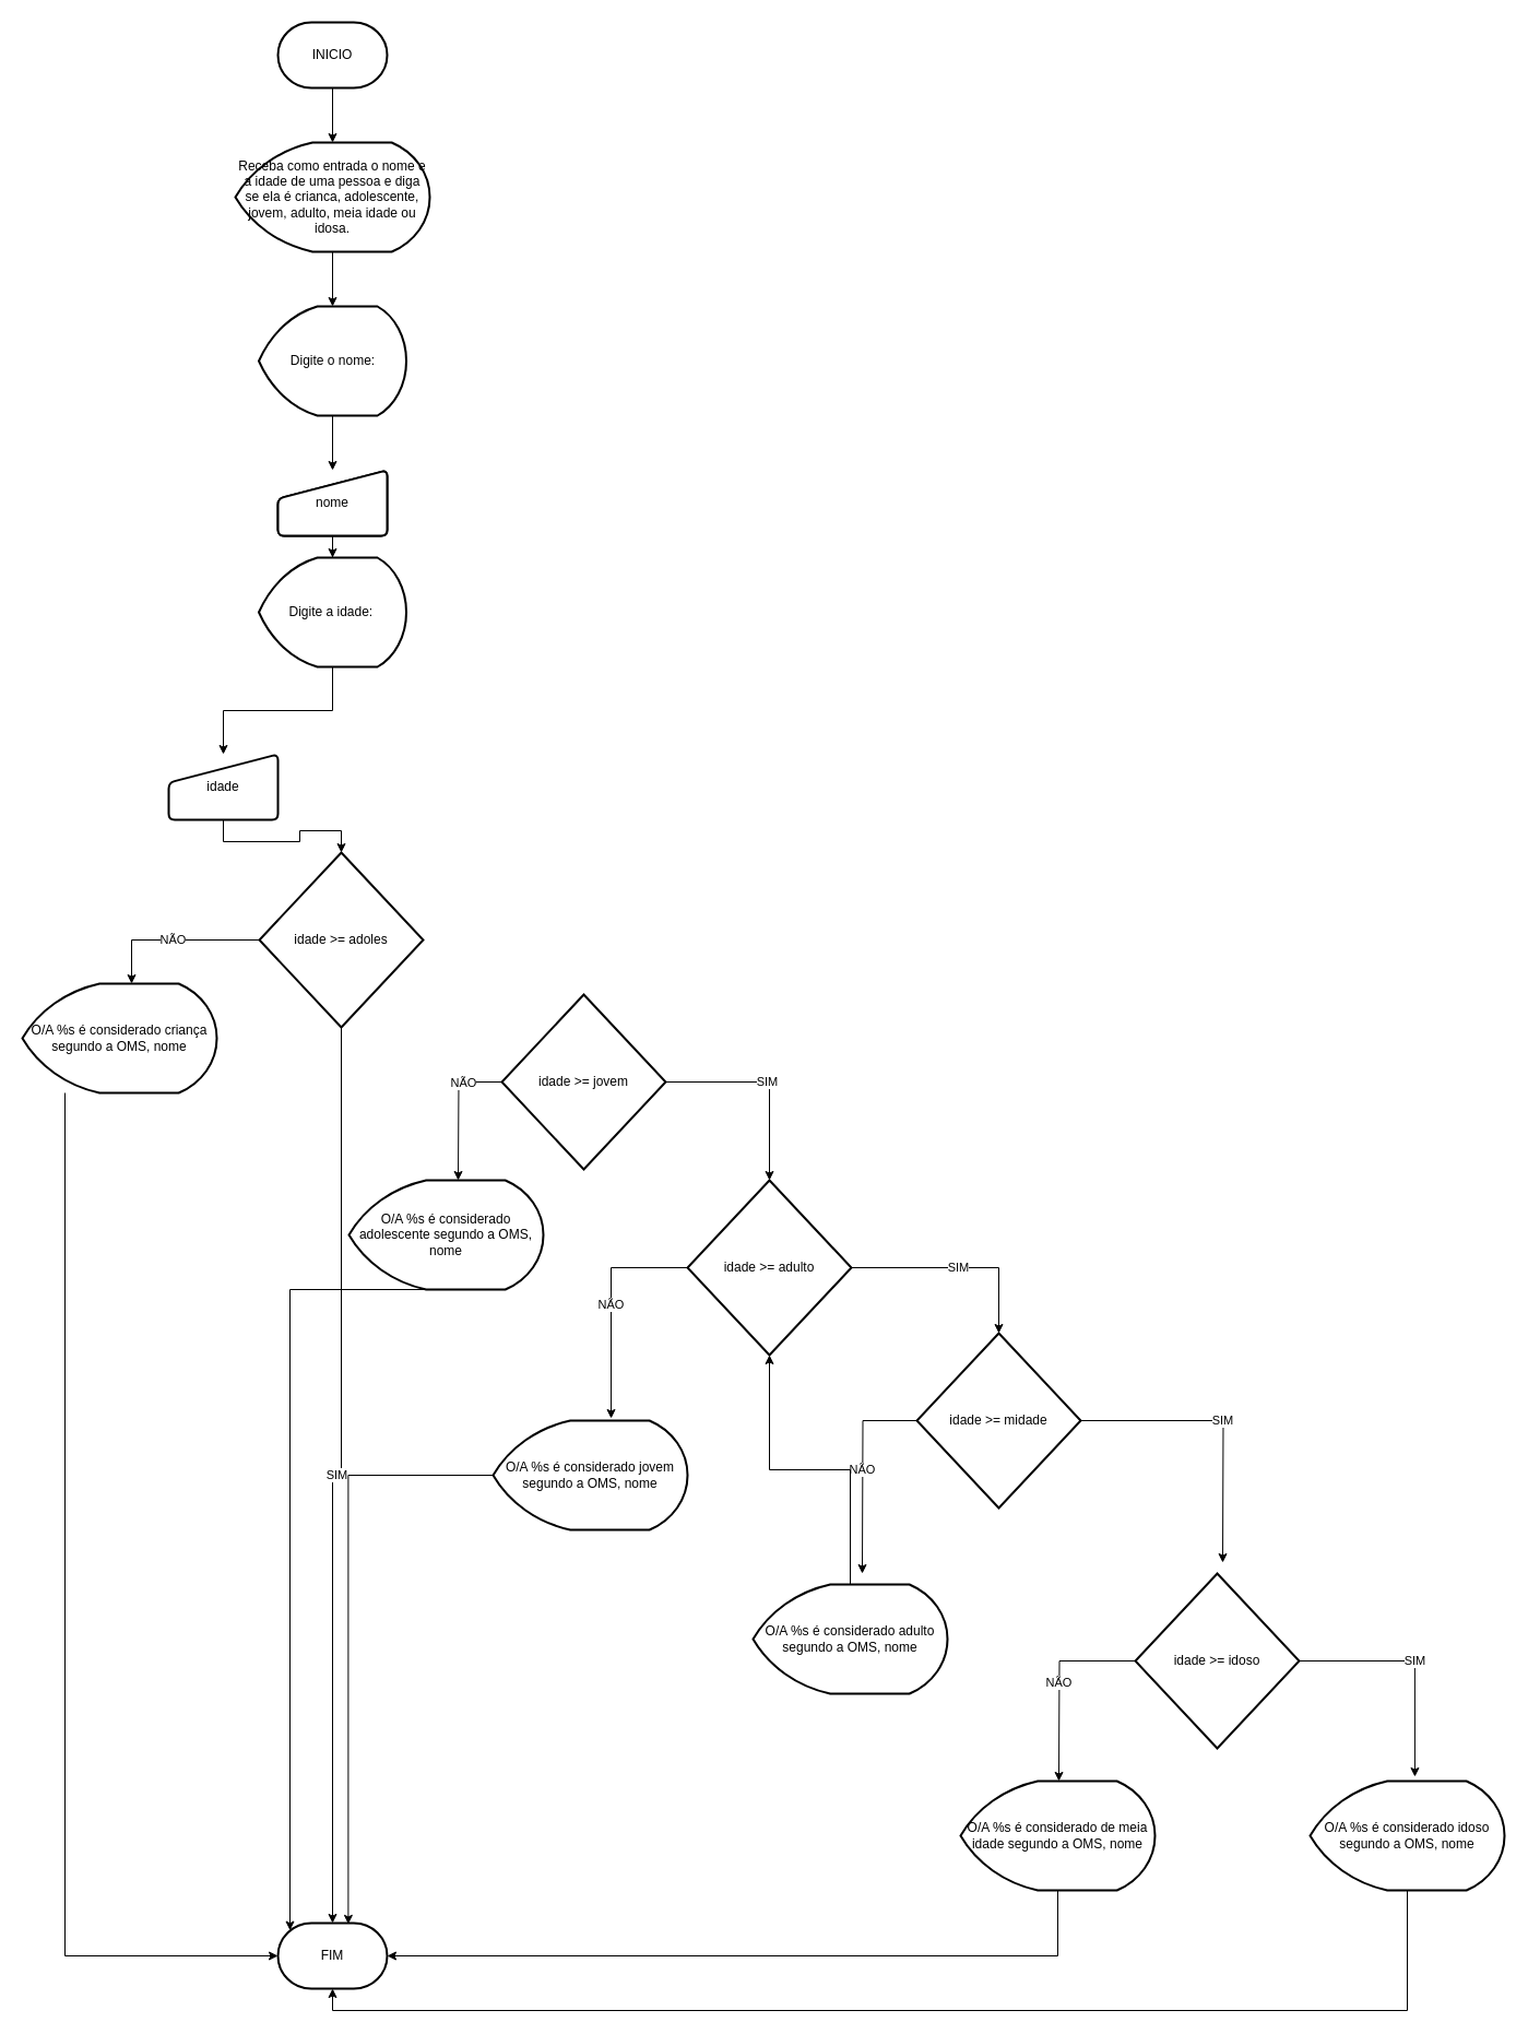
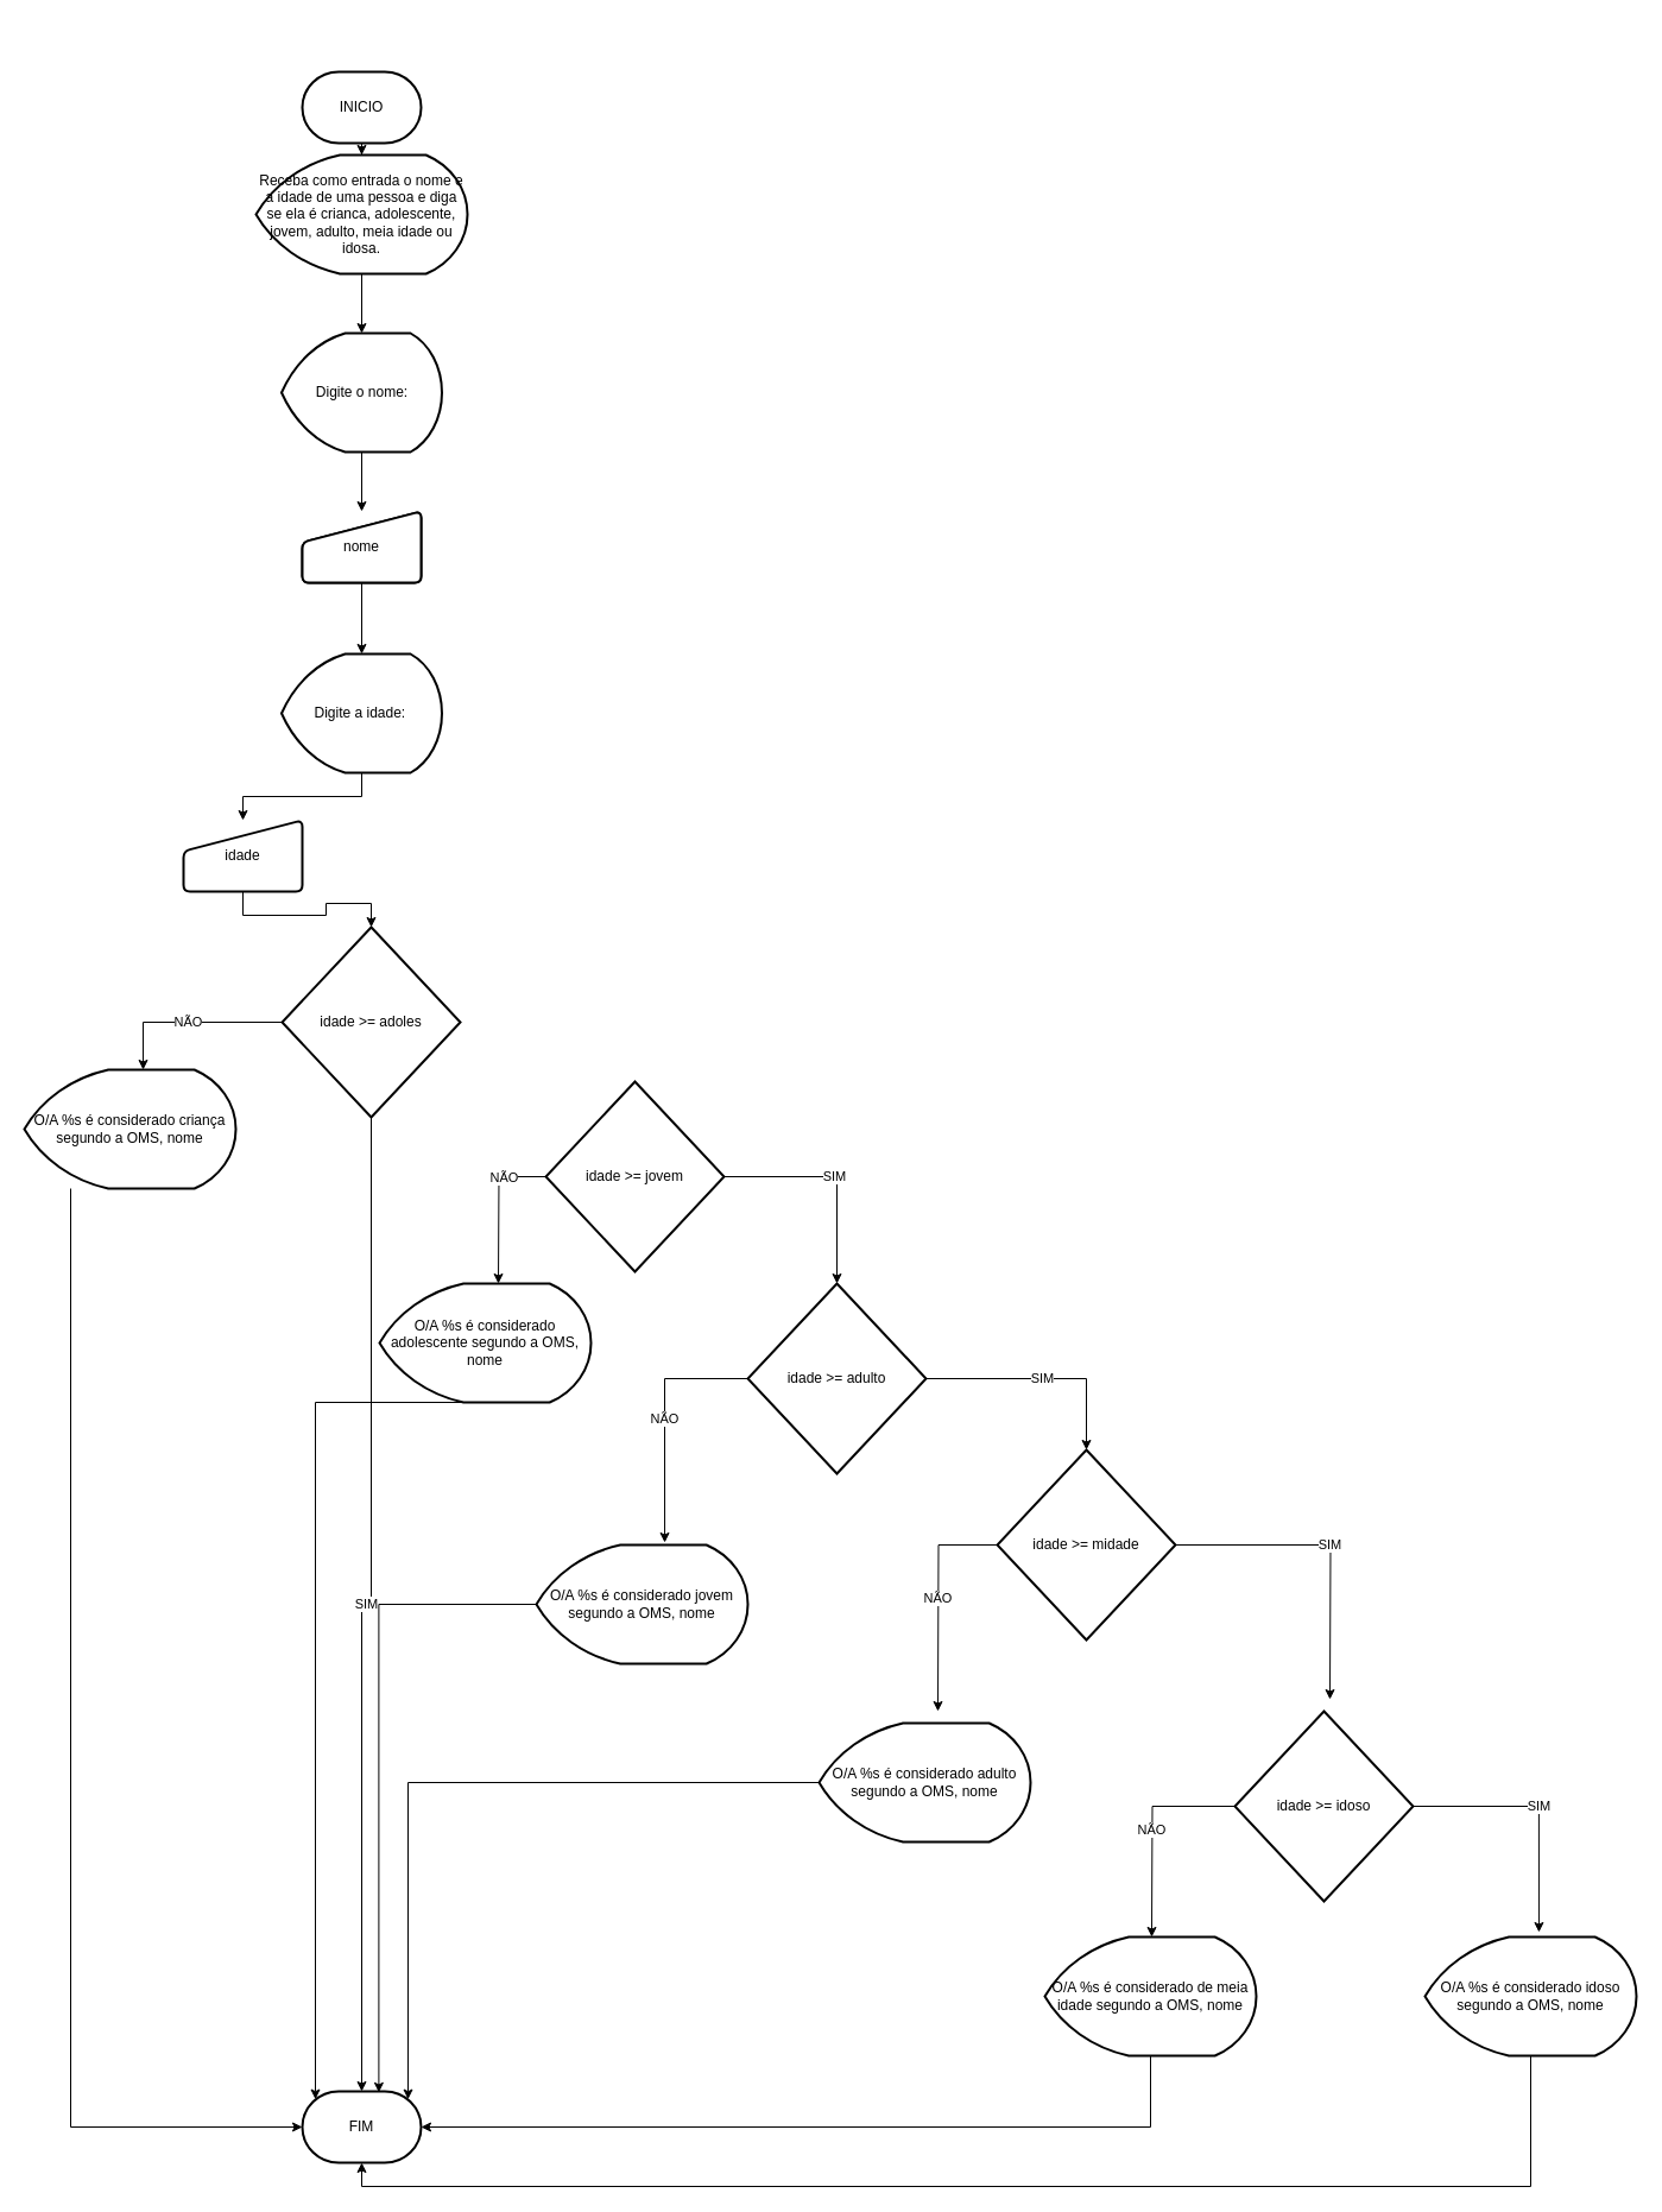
  <mxCell id="0" />
  <mxCell id="1" parent="0" />
  <mxCell id="2" value="" style="edgeStyle=orthogonalEdgeStyle;rounded=0;orthogonalLoop=1;jettySize=auto;html=1;" edge="1" parent="1" source="3" target="5"><mxGeometry relative="1" as="geometry" /></mxCell>
- <mxCell id="3" value="INICIO" style="strokeWidth=2;html=1;shape=mxgraph.flowchart.terminator;whiteSpace=wrap;" vertex="1" parent="1"><mxGeometry x="254" y="20" width="100" height="60" as="geometry" /></mxCell>
+ <mxCell id="3" value="INICIO" style="strokeWidth=2;html=1;shape=mxgraph.flowchart.terminator;whiteSpace=wrap;" vertex="1" parent="1"><mxGeometry x="254" y="60" width="100" height="60" as="geometry" /></mxCell>
  <mxCell id="4" value="" style="edgeStyle=orthogonalEdgeStyle;rounded=0;orthogonalLoop=1;jettySize=auto;html=1;" edge="1" parent="1" source="5" target="7"><mxGeometry relative="1" as="geometry" /></mxCell>
  <mxCell id="5" value="Receba como entrada o nome e a idade de uma pessoa e diga se ela é crianca, adolescente, jovem, adulto, meia idade ou idosa." style="strokeWidth=2;html=1;shape=mxgraph.flowchart.display;whiteSpace=wrap;" vertex="1" parent="1"><mxGeometry x="215" y="130" width="178" height="100" as="geometry" /></mxCell>
  <mxCell id="6" value="" style="edgeStyle=orthogonalEdgeStyle;rounded=0;orthogonalLoop=1;jettySize=auto;html=1;" edge="1" parent="1" source="7" target="12"><mxGeometry relative="1" as="geometry" /></mxCell>
  <mxCell id="7" value="Digite o nome:" style="strokeWidth=2;html=1;shape=mxgraph.flowchart.display;whiteSpace=wrap;" vertex="1" parent="1"><mxGeometry x="236.5" y="280" width="135" height="100" as="geometry" /></mxCell>
  <mxCell id="8" value="nome" style="html=1;strokeWidth=2;shape=manualInput;whiteSpace=wrap;rounded=1;size=26;arcSize=11;" vertex="1" parent="1"><mxGeometry x="254" y="430" width="100" height="60" as="geometry" /></mxCell>
  <mxCell id="9" value="" style="edgeStyle=orthogonalEdgeStyle;rounded=0;orthogonalLoop=1;jettySize=auto;html=1;" edge="1" parent="1" source="10" target="14"><mxGeometry relative="1" as="geometry" /></mxCell>
- <mxCell id="10" value="Digite a idade:&amp;nbsp;" style="strokeWidth=2;html=1;shape=mxgraph.flowchart.display;whiteSpace=wrap;" vertex="1" parent="1"><mxGeometry x="236.5" y="510" width="135" height="100" as="geometry" /></mxCell>
+ <mxCell id="10" value="Digite a idade:&amp;nbsp;" style="strokeWidth=2;html=1;shape=mxgraph.flowchart.display;whiteSpace=wrap;" vertex="1" parent="1"><mxGeometry x="236.5" y="550" width="135" height="100" as="geometry" /></mxCell>
  <mxCell id="11" value="" style="edgeStyle=orthogonalEdgeStyle;rounded=0;orthogonalLoop=1;jettySize=auto;html=1;" edge="1" parent="1" source="12" target="10"><mxGeometry relative="1" as="geometry" /></mxCell>
  <mxCell id="12" value="nome" style="html=1;strokeWidth=2;shape=manualInput;whiteSpace=wrap;rounded=1;size=26;arcSize=11;" vertex="1" parent="1"><mxGeometry x="254" y="430" width="100" height="60" as="geometry" /></mxCell>
  <mxCell id="13" style="edgeStyle=orthogonalEdgeStyle;rounded=0;orthogonalLoop=1;jettySize=auto;html=1;exitX=0.5;exitY=1;exitDx=0;exitDy=0;entryX=0.5;entryY=0;entryDx=0;entryDy=0;entryPerimeter=0;" edge="1" parent="1" source="14" target="17"><mxGeometry relative="1" as="geometry" /></mxCell>
  <mxCell id="14" value="idade" style="html=1;strokeWidth=2;shape=manualInput;whiteSpace=wrap;rounded=1;size=26;arcSize=11;" vertex="1" parent="1"><mxGeometry x="154" y="690" width="100" height="60" as="geometry" /></mxCell>
  <mxCell id="15" value="NÃO" style="edgeStyle=orthogonalEdgeStyle;rounded=0;orthogonalLoop=1;jettySize=auto;html=1;entryX=0.562;entryY=0;entryDx=0;entryDy=0;entryPerimeter=0;" edge="1" parent="1" source="17" target="21"><mxGeometry relative="1" as="geometry" /></mxCell>
  <mxCell id="16" value="SIM" style="edgeStyle=orthogonalEdgeStyle;rounded=0;orthogonalLoop=1;jettySize=auto;html=1;" edge="1" parent="1" source="17" target="41"><mxGeometry relative="1" as="geometry" /></mxCell>
  <mxCell id="17" value="idade &amp;gt;= adoles" style="strokeWidth=2;html=1;shape=mxgraph.flowchart.decision;whiteSpace=wrap;" vertex="1" parent="1"><mxGeometry x="237" y="780" width="150" height="160" as="geometry" /></mxCell>
  <mxCell id="18" style="edgeStyle=orthogonalEdgeStyle;rounded=0;orthogonalLoop=1;jettySize=auto;html=1;exitX=0.5;exitY=1;exitDx=0;exitDy=0;exitPerimeter=0;entryX=0.11;entryY=0.11;entryDx=0;entryDy=0;entryPerimeter=0;" edge="1" parent="1" source="19" target="41"><mxGeometry relative="1" as="geometry"><Array as="points"><mxPoint x="265" y="1180" /></Array></mxGeometry></mxCell>
  <mxCell id="19" value="O/A %s é considerado adolescente segundo a OMS, nome" style="strokeWidth=2;html=1;shape=mxgraph.flowchart.display;whiteSpace=wrap;" vertex="1" parent="1"><mxGeometry x="319" y="1080" width="178" height="100" as="geometry" /></mxCell>
  <mxCell id="20" style="edgeStyle=orthogonalEdgeStyle;rounded=0;orthogonalLoop=1;jettySize=auto;html=1;" edge="1" parent="1" source="21" target="41"><mxGeometry relative="1" as="geometry"><Array as="points"><mxPoint x="59" y="1790" /></Array></mxGeometry></mxCell>
  <mxCell id="21" value="O/A %s é considerado criança segundo a OMS, nome" style="strokeWidth=2;html=1;shape=mxgraph.flowchart.display;whiteSpace=wrap;" vertex="1" parent="1"><mxGeometry x="20" y="900" width="178" height="100" as="geometry" /></mxCell>
  <mxCell id="22" style="edgeStyle=orthogonalEdgeStyle;rounded=0;orthogonalLoop=1;jettySize=auto;html=1;" edge="1" parent="1" source="25"><mxGeometry relative="1" as="geometry"><mxPoint x="419" y="1080" as="targetPoint" /></mxGeometry></mxCell>
  <mxCell id="23" value="NÃO" style="edgeLabel;html=1;align=center;verticalAlign=middle;resizable=0;points=[];" vertex="1" connectable="0" parent="22"><mxGeometry x="-0.446" relative="1" as="geometry"><mxPoint as="offset" /></mxGeometry></mxCell>
  <mxCell id="24" value="SIM" style="edgeStyle=orthogonalEdgeStyle;rounded=0;orthogonalLoop=1;jettySize=auto;html=1;entryX=0.5;entryY=0;entryDx=0;entryDy=0;entryPerimeter=0;" edge="1" parent="1" source="25" target="28"><mxGeometry relative="1" as="geometry" /></mxCell>
  <mxCell id="25" value="idade &amp;gt;= jovem" style="strokeWidth=2;html=1;shape=mxgraph.flowchart.decision;whiteSpace=wrap;" vertex="1" parent="1"><mxGeometry x="459" y="910" width="150" height="160" as="geometry" /></mxCell>
  <mxCell id="26" value="NÃO" style="edgeStyle=orthogonalEdgeStyle;rounded=0;orthogonalLoop=1;jettySize=auto;html=1;exitX=0;exitY=0.5;exitDx=0;exitDy=0;exitPerimeter=0;entryX=0.607;entryY=-0.02;entryDx=0;entryDy=0;entryPerimeter=0;" edge="1" parent="1" source="28" target="30"><mxGeometry relative="1" as="geometry" /></mxCell>
  <mxCell id="27" value="SIM" style="edgeStyle=orthogonalEdgeStyle;rounded=0;orthogonalLoop=1;jettySize=auto;html=1;entryX=0.5;entryY=0;entryDx=0;entryDy=0;entryPerimeter=0;" edge="1" parent="1" source="28" target="33"><mxGeometry relative="1" as="geometry" /></mxCell>
  <mxCell id="28" value="idade &amp;gt;= adulto" style="strokeWidth=2;html=1;shape=mxgraph.flowchart.decision;whiteSpace=wrap;" vertex="1" parent="1"><mxGeometry x="629" y="1080" width="150" height="160" as="geometry" /></mxCell>
  <mxCell id="29" style="edgeStyle=orthogonalEdgeStyle;rounded=0;orthogonalLoop=1;jettySize=auto;html=1;entryX=0.644;entryY=0.015;entryDx=0;entryDy=0;entryPerimeter=0;" edge="1" parent="1" source="30" target="41"><mxGeometry relative="1" as="geometry"><mxPoint x="319" y="1750" as="targetPoint" /></mxGeometry></mxCell>
  <mxCell id="30" value="O/A %s é considerado jovem segundo a OMS, nome" style="strokeWidth=2;html=1;shape=mxgraph.flowchart.display;whiteSpace=wrap;" vertex="1" parent="1"><mxGeometry x="451" y="1300" width="178" height="100" as="geometry" /></mxCell>
  <mxCell id="31" value="NÃO" style="edgeStyle=orthogonalEdgeStyle;rounded=0;orthogonalLoop=1;jettySize=auto;html=1;" edge="1" parent="1" source="33"><mxGeometry relative="1" as="geometry"><mxPoint x="789" y="1440" as="targetPoint" /></mxGeometry></mxCell>
  <mxCell id="32" value="SIM" style="edgeStyle=orthogonalEdgeStyle;rounded=0;orthogonalLoop=1;jettySize=auto;html=1;exitX=1;exitY=0.5;exitDx=0;exitDy=0;exitPerimeter=0;" edge="1" parent="1" source="33"><mxGeometry relative="1" as="geometry"><mxPoint x="1119" y="1430" as="targetPoint" /></mxGeometry></mxCell>
  <mxCell id="33" value="idade &amp;gt;= midade" style="strokeWidth=2;html=1;shape=mxgraph.flowchart.decision;whiteSpace=wrap;" vertex="1" parent="1"><mxGeometry x="839" y="1220" width="150" height="160" as="geometry" /></mxCell>
- <mxCell id="34" style="edgeStyle=orthogonalEdgeStyle;rounded=0;orthogonalLoop=1;jettySize=auto;html=1;" edge="1" parent="1" source="35" target="28"><mxGeometry relative="1" as="geometry" /></mxCell>
+ <mxCell id="34" style="edgeStyle=orthogonalEdgeStyle;rounded=0;orthogonalLoop=1;jettySize=auto;html=1;entryX=0.89;entryY=0.11;entryDx=0;entryDy=0;entryPerimeter=0;" edge="1" parent="1" source="35" target="41"><mxGeometry relative="1" as="geometry" /></mxCell>
  <mxCell id="35" value="O/A %s é considerado adulto segundo a OMS, nome" style="strokeWidth=2;html=1;shape=mxgraph.flowchart.display;whiteSpace=wrap;" vertex="1" parent="1"><mxGeometry x="689" y="1450" width="178" height="100" as="geometry" /></mxCell>
  <mxCell id="36" value="SIM" style="edgeStyle=orthogonalEdgeStyle;rounded=0;orthogonalLoop=1;jettySize=auto;html=1;exitX=1;exitY=0.5;exitDx=0;exitDy=0;exitPerimeter=0;entryX=0.539;entryY=-0.04;entryDx=0;entryDy=0;entryPerimeter=0;" edge="1" parent="1" source="38" target="40"><mxGeometry relative="1" as="geometry" /></mxCell>
  <mxCell id="37" value="NÃO" style="edgeStyle=orthogonalEdgeStyle;rounded=0;orthogonalLoop=1;jettySize=auto;html=1;" edge="1" parent="1" source="38"><mxGeometry relative="1" as="geometry"><mxPoint x="969" y="1630" as="targetPoint" /></mxGeometry></mxCell>
  <mxCell id="38" value="idade &amp;gt;= idoso" style="strokeWidth=2;html=1;shape=mxgraph.flowchart.decision;whiteSpace=wrap;" vertex="1" parent="1"><mxGeometry x="1039" y="1440" width="150" height="160" as="geometry" /></mxCell>
  <mxCell id="39" style="edgeStyle=orthogonalEdgeStyle;rounded=0;orthogonalLoop=1;jettySize=auto;html=1;entryX=0.5;entryY=1;entryDx=0;entryDy=0;entryPerimeter=0;" edge="1" parent="1" source="40" target="41"><mxGeometry relative="1" as="geometry"><Array as="points"><mxPoint x="1288" y="1840" /><mxPoint x="304" y="1840" /></Array></mxGeometry></mxCell>
  <mxCell id="40" value="O/A %s é considerado idoso segundo a OMS, nome" style="strokeWidth=2;html=1;shape=mxgraph.flowchart.display;whiteSpace=wrap;" vertex="1" parent="1"><mxGeometry x="1199" y="1630" width="178" height="100" as="geometry" /></mxCell>
  <mxCell id="41" value="FIM" style="strokeWidth=2;html=1;shape=mxgraph.flowchart.terminator;whiteSpace=wrap;" vertex="1" parent="1"><mxGeometry x="254" y="1760" width="100" height="60" as="geometry" /></mxCell>
  <mxCell id="42" style="edgeStyle=orthogonalEdgeStyle;rounded=0;orthogonalLoop=1;jettySize=auto;html=1;entryX=1;entryY=0.5;entryDx=0;entryDy=0;entryPerimeter=0;" edge="1" parent="1" source="43" target="41"><mxGeometry relative="1" as="geometry"><Array as="points"><mxPoint x="968" y="1790" /></Array></mxGeometry></mxCell>
  <mxCell id="43" value="O/A %s é considerado de meia idade segundo a OMS, nome" style="strokeWidth=2;html=1;shape=mxgraph.flowchart.display;whiteSpace=wrap;" vertex="1" parent="1"><mxGeometry x="879" y="1630" width="178" height="100" as="geometry" /></mxCell>
